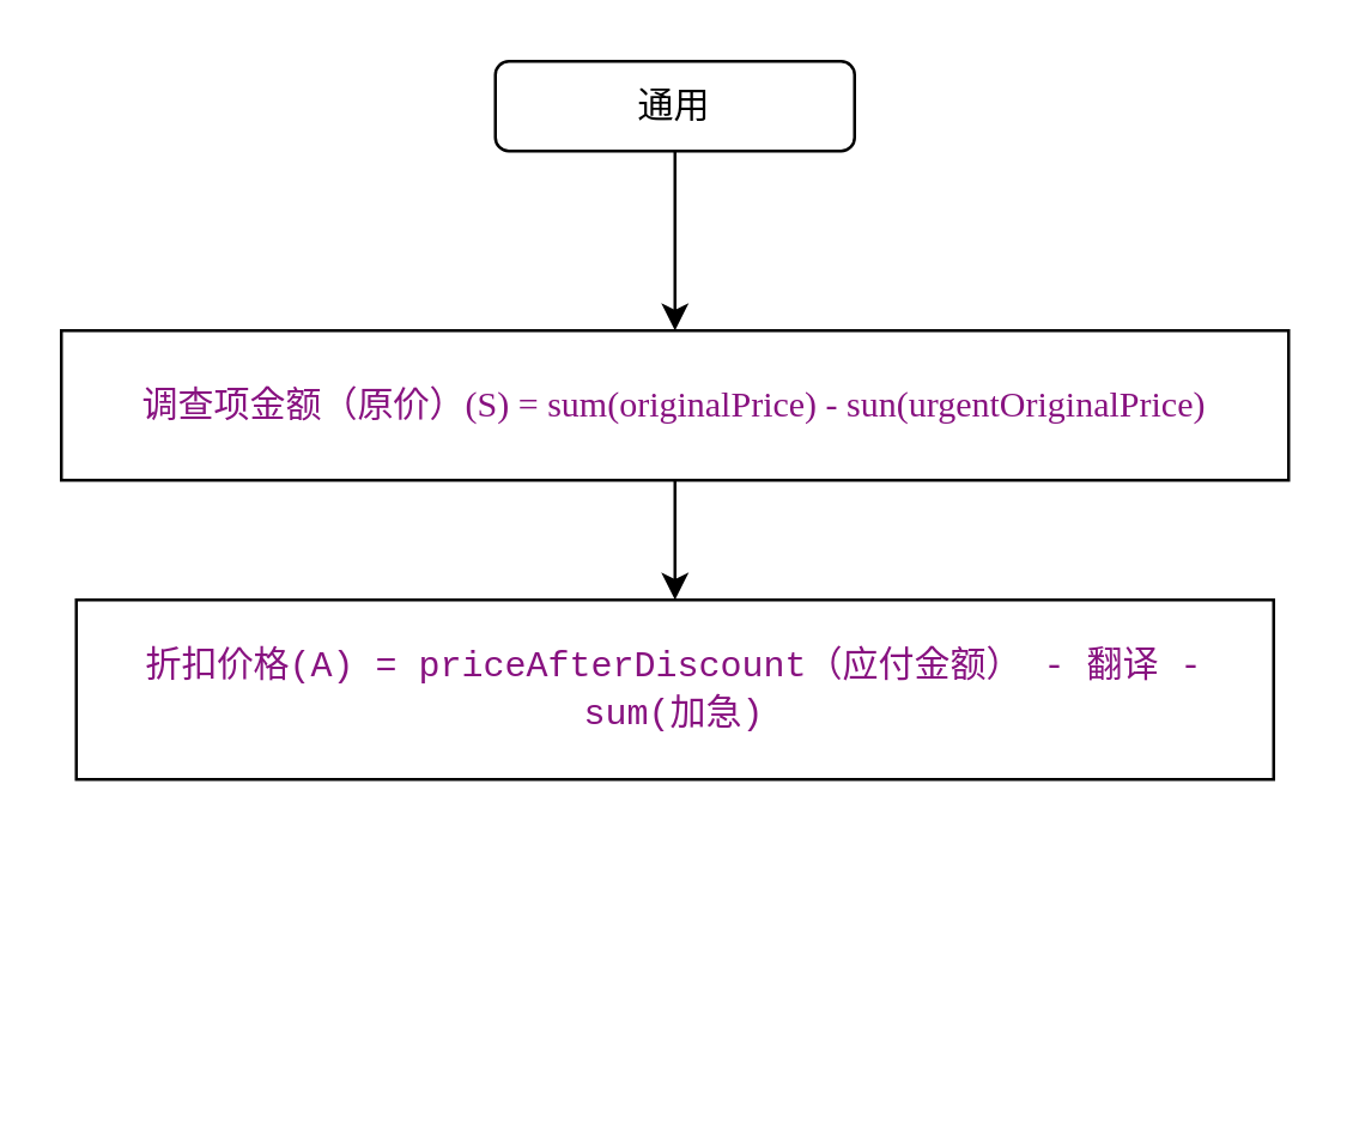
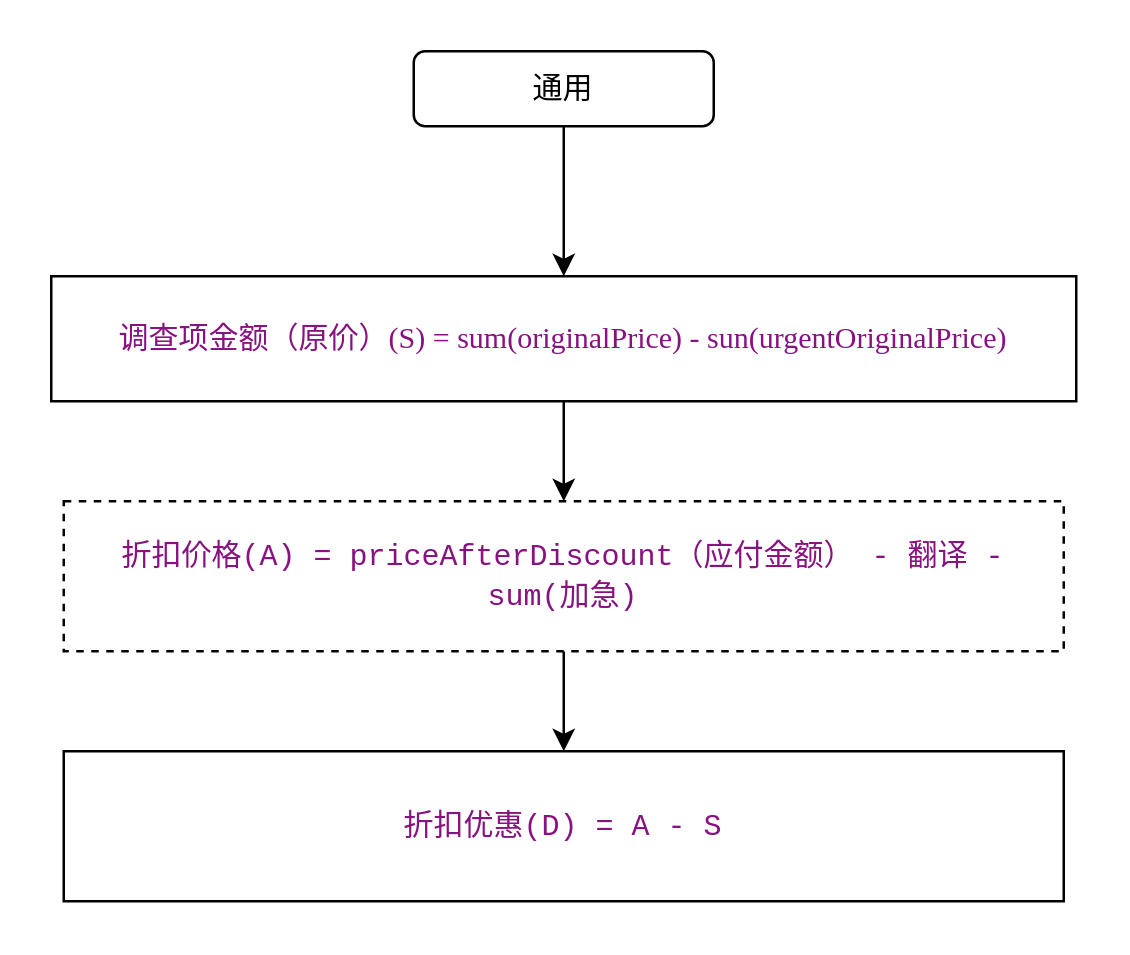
  <mxCell id="0" />
  <mxCell id="1" parent="0" />
  <mxCell id="2" value="" style="edgeStyle=orthogonalEdgeStyle;rounded=0;orthogonalLoop=1;jettySize=auto;html=1;" edge="1" parent="1" source="3" target="5"><mxGeometry relative="1" as="geometry" /></mxCell>
  <mxCell id="3" value="通用" style="rounded=1;whiteSpace=wrap;html=1;fontSize=12;glass=0;strokeWidth=1;shadow=0;" parent="1" vertex="1"><mxGeometry x="165" y="20" width="120" height="30" as="geometry" /></mxCell>
  <mxCell id="4" value="" style="edgeStyle=orthogonalEdgeStyle;rounded=0;orthogonalLoop=1;jettySize=auto;html=1;" edge="1" parent="1" source="5" target="7"><mxGeometry relative="1" as="geometry" /></mxCell>
  <mxCell id="5" value="&lt;span style=&quot;font-family: &amp;#34;pingfang sc&amp;#34; , &amp;#34;microsoft yahei&amp;#34; ; text-align: right ; background-color: rgb(255 , 255 , 255)&quot;&gt;&lt;font color=&quot;#881280&quot; style=&quot;font-size: 12px&quot;&gt;调查项金额（原价）(S) = sum(originalPrice) - sun(urgentOriginalPrice)&lt;/font&gt;&lt;/span&gt;" style="whiteSpace=wrap;html=1;rounded=0;glass=0;strokeWidth=1;shadow=0;" vertex="1" parent="1"><mxGeometry x="20" y="110" width="410" height="50" as="geometry" /></mxCell>
- <mxCell id="7" value="&lt;span style=&quot;color: rgb(136 , 18 , 128) ; font-family: &amp;#34;consolas&amp;#34; , &amp;#34;lucida console&amp;#34; , &amp;#34;courier new&amp;#34; , monospace ; text-align: left&quot;&gt;折扣价格(A) = priceAfterDiscount（应付金额） - 翻译 - sum(加急)&lt;/span&gt;" style="whiteSpace=wrap;html=1;rounded=0;glass=0;strokeWidth=1;shadow=0;" vertex="1" parent="1"><mxGeometry x="25" y="200" width="400" height="60" as="geometry" /></mxCell>
+ <mxCell id="6" value="" style="edgeStyle=orthogonalEdgeStyle;rounded=0;orthogonalLoop=1;jettySize=auto;html=1;" edge="1" parent="1" source="7" target="8"><mxGeometry relative="1" as="geometry" /></mxCell>
+ <mxCell id="7" value="&lt;span style=&quot;color: rgb(136 , 18 , 128) ; font-family: &amp;#34;consolas&amp;#34; , &amp;#34;lucida console&amp;#34; , &amp;#34;courier new&amp;#34; , monospace ; text-align: left&quot;&gt;折扣价格(A) = priceAfterDiscount（应付金额） - 翻译 - sum(加急)&lt;/span&gt;" style="whiteSpace=wrap;html=1;rounded=0;glass=0;strokeWidth=1;shadow=0;dashed=1;" vertex="1" parent="1"><mxGeometry x="25" y="200" width="400" height="60" as="geometry" /></mxCell>
+ <mxCell id="8" value="&lt;span style=&quot;color: rgb(136 , 18 , 128) ; font-family: &amp;#34;consolas&amp;#34; , &amp;#34;lucida console&amp;#34; , &amp;#34;courier new&amp;#34; , monospace ; text-align: left&quot;&gt;折扣优惠(D) = A - S&lt;/span&gt;" style="whiteSpace=wrap;html=1;rounded=0;glass=0;strokeWidth=1;shadow=0;" vertex="1" parent="1"><mxGeometry x="25" y="300" width="400" height="60" as="geometry" /></mxCell>
